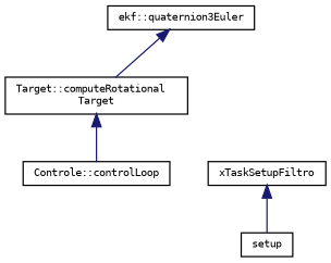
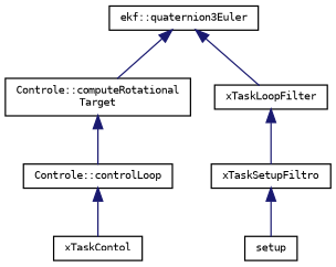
  digraph {
    rankdir=TB
    node [color=black fontname=DejaVuSansMono fontsize=8 shape=record]
    edge [color=midnightblue dir=back fontname=DejaVuSansMono fontsize=8 labelfontname=DejaVuSansMono labelfontsize=8 style=solid]
    n1 [height=0.2 label="ekf::quaternion3Euler" width=0.4]
-   n2 [height=0.2 label="Target::computeRotational\lTarget" width=0.4]
+   n2 [height=0.2 label="Controle::computeRotational\lTarget" width=0.4]
+   n3 [height=0.2 label=xTaskLoopFilter width=0.4]
    n4 [height=0.2 label="Controle::controlLoop" width=0.4]
    n5 [height=0.2 label=xTaskSetupFiltro width=0.4]
+   n6 [height=0.2 label=xTaskContol width=0.4]
    n7 [height=0.2 label=setup width=0.4]
    n1 -> n2
+   n1 -> n3
    n2 -> n4
+   n3 -> n5
+   n4 -> n6
    n5 -> n7
  }
